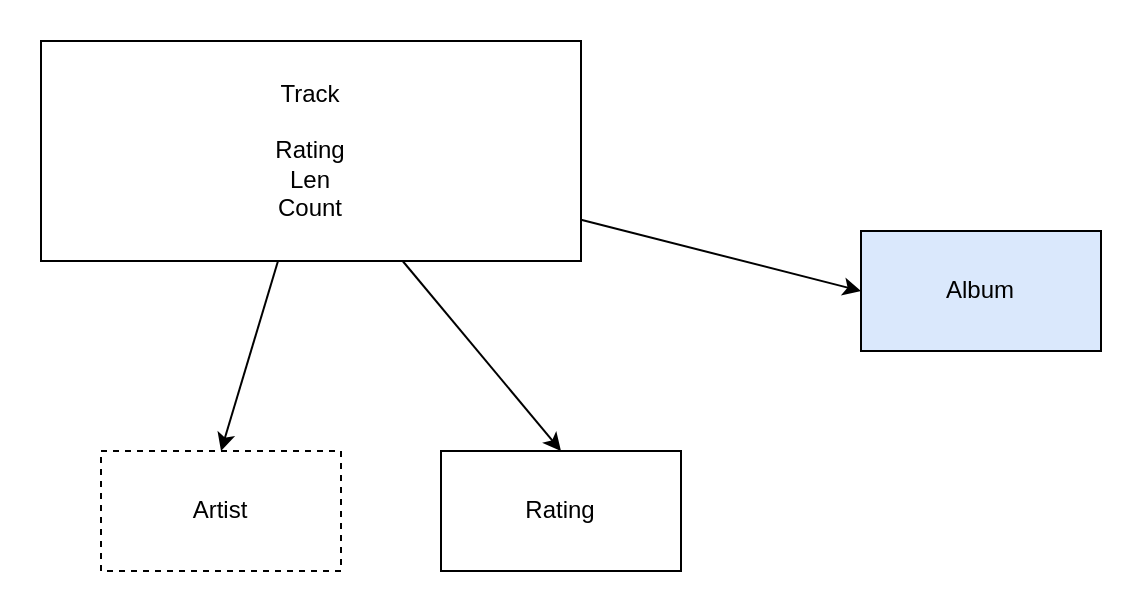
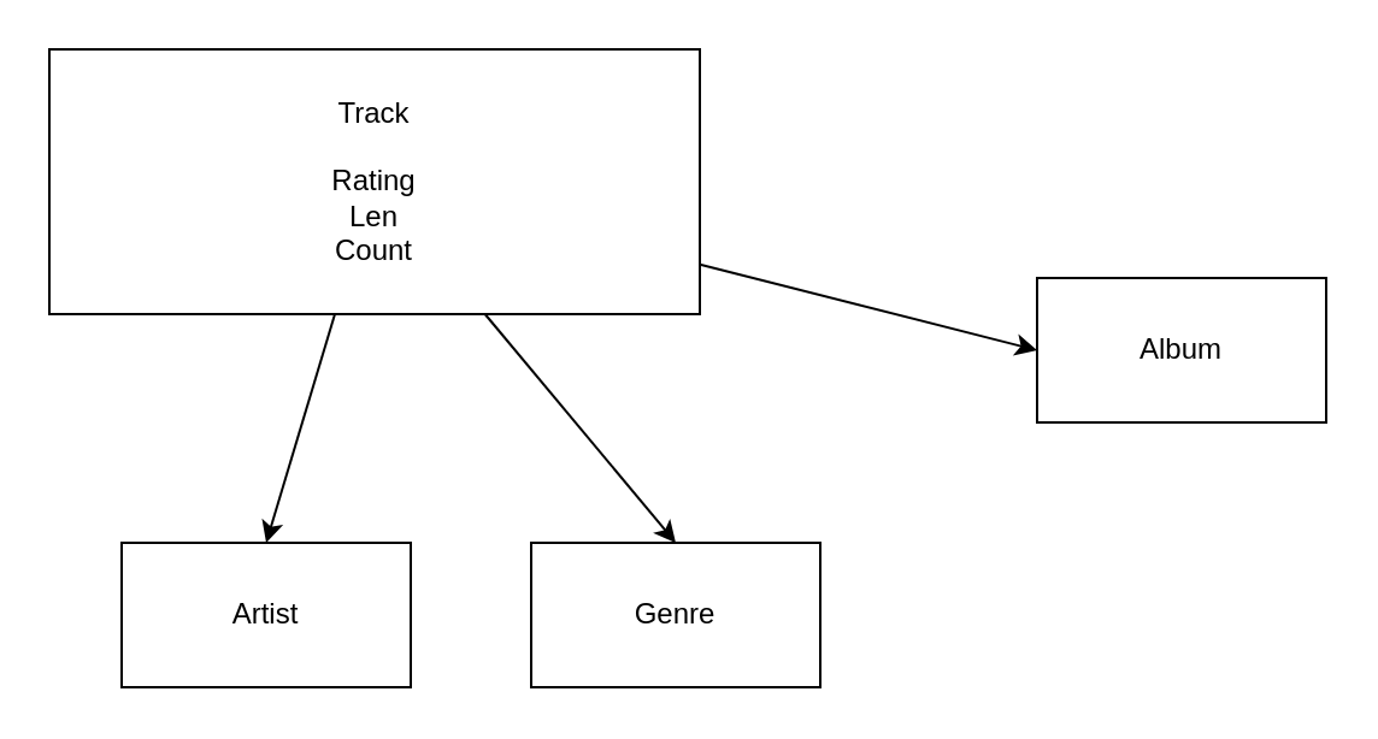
  <mxCell id="0" />
  <mxCell id="1" parent="0" />
  <mxCell id="2" style="edgeStyle=none;html=1;entryX=0;entryY=0.5;entryDx=0;entryDy=0;" edge="1" parent="1" source="5" target="6"><mxGeometry relative="1" as="geometry"><mxPoint x="420" y="135" as="targetPoint" /></mxGeometry></mxCell>
  <mxCell id="3" style="edgeStyle=none;html=1;entryX=0.5;entryY=0;entryDx=0;entryDy=0;" edge="1" parent="1" source="5" target="8"><mxGeometry relative="1" as="geometry" /></mxCell>
  <mxCell id="4" style="edgeStyle=none;html=1;entryX=0.5;entryY=0;entryDx=0;entryDy=0;" edge="1" parent="1" source="5" target="7"><mxGeometry relative="1" as="geometry" /></mxCell>
  <mxCell id="5" value="Track&lt;br&gt;&lt;br&gt;Rating&lt;br&gt;Len&lt;br&gt;Count&lt;br&gt;" style="whiteSpace=wrap;html=1;" vertex="1" parent="1"><mxGeometry x="20" y="20" width="270" height="110" as="geometry" /></mxCell>
- <mxCell id="6" value="Album" style="whiteSpace=wrap;html=1;fillColor=#dae8fc;" vertex="1" parent="1"><mxGeometry x="430" y="115" width="120" height="60" as="geometry" /></mxCell>
- <mxCell id="7" value="Rating" style="whiteSpace=wrap;html=1;" vertex="1" parent="1"><mxGeometry x="220" y="225" width="120" height="60" as="geometry" /></mxCell>
- <mxCell id="8" value="Artist" style="whiteSpace=wrap;html=1;dashed=1;" vertex="1" parent="1"><mxGeometry x="50" y="225" width="120" height="60" as="geometry" /></mxCell>
+ <mxCell id="6" value="Album" style="whiteSpace=wrap;html=1;" vertex="1" parent="1"><mxGeometry x="430" y="115" width="120" height="60" as="geometry" /></mxCell>
+ <mxCell id="7" value="Genre" style="whiteSpace=wrap;html=1;" vertex="1" parent="1"><mxGeometry x="220" y="225" width="120" height="60" as="geometry" /></mxCell>
+ <mxCell id="8" value="Artist" style="whiteSpace=wrap;html=1;" vertex="1" parent="1"><mxGeometry x="50" y="225" width="120" height="60" as="geometry" /></mxCell>
